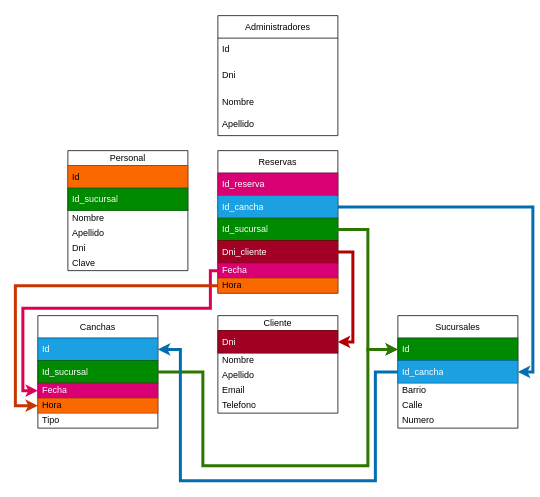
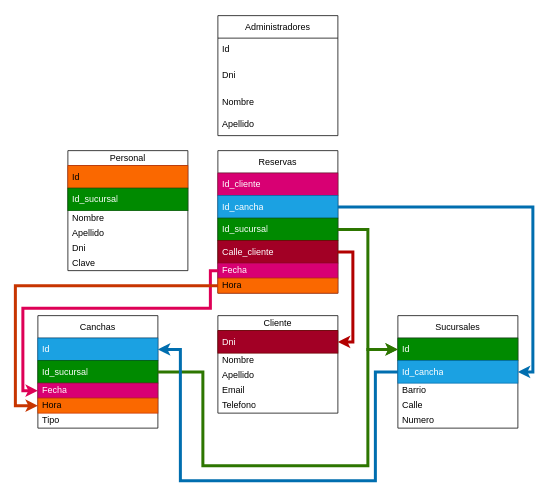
  <mxCell id="0" />
  <mxCell id="1" parent="0" />
  <mxCell id="2" value="Sucursales" style="swimlane;fontStyle=0;childLayout=stackLayout;horizontal=1;startSize=30;horizontalStack=0;resizeParent=1;resizeParentMax=0;resizeLast=0;collapsible=1;marginBottom=0;whiteSpace=wrap;html=1;" vertex="1" parent="1"><mxGeometry x="530" y="420" width="160" height="150" as="geometry"><mxRectangle x="490" y="150" width="100" height="30" as="alternateBounds" /></mxGeometry></mxCell>
  <mxCell id="3" value="Id" style="text;strokeColor=#005700;fillColor=#008a00;align=left;verticalAlign=middle;spacingLeft=4;spacingRight=4;overflow=hidden;points=[[0,0.5],[1,0.5]];portConstraint=eastwest;rotatable=0;whiteSpace=wrap;html=1;fontColor=#ffffff;" vertex="1" parent="2"><mxGeometry y="30" width="160" height="30" as="geometry" /></mxCell>
  <mxCell id="4" value="Id_cancha" style="text;strokeColor=#006EAF;fillColor=#1ba1e2;align=left;verticalAlign=middle;spacingLeft=4;spacingRight=4;overflow=hidden;points=[[0,0.5],[1,0.5]];portConstraint=eastwest;rotatable=0;whiteSpace=wrap;html=1;fontColor=#ffffff;" vertex="1" parent="2"><mxGeometry y="60" width="160" height="30" as="geometry" /></mxCell>
  <mxCell id="5" value="Barrio" style="text;strokeColor=none;fillColor=none;align=left;verticalAlign=middle;spacingLeft=4;spacingRight=4;overflow=hidden;points=[[0,0.5],[1,0.5]];portConstraint=eastwest;rotatable=0;whiteSpace=wrap;html=1;" vertex="1" parent="2"><mxGeometry y="90" width="160" height="20" as="geometry" /></mxCell>
  <mxCell id="6" value="Calle" style="text;strokeColor=none;fillColor=none;align=left;verticalAlign=middle;spacingLeft=4;spacingRight=4;overflow=hidden;points=[[0,0.5],[1,0.5]];portConstraint=eastwest;rotatable=0;whiteSpace=wrap;html=1;" vertex="1" parent="2"><mxGeometry y="110" width="160" height="20" as="geometry" /></mxCell>
  <mxCell id="7" value="Numero" style="text;strokeColor=none;fillColor=none;align=left;verticalAlign=middle;spacingLeft=4;spacingRight=4;overflow=hidden;points=[[0,0.5],[1,0.5]];portConstraint=eastwest;rotatable=0;whiteSpace=wrap;html=1;" vertex="1" parent="2"><mxGeometry y="130" width="160" height="20" as="geometry" /></mxCell>
  <mxCell id="8" value="Personal" style="swimlane;fontStyle=0;childLayout=stackLayout;horizontal=1;startSize=20;horizontalStack=0;resizeParent=1;resizeParentMax=0;resizeLast=0;collapsible=1;marginBottom=0;whiteSpace=wrap;html=1;" vertex="1" parent="1"><mxGeometry x="90" y="200" width="160" height="160" as="geometry" /></mxCell>
  <mxCell id="9" value="Id" style="text;strokeColor=#C73500;fillColor=#fa6800;align=left;verticalAlign=middle;spacingLeft=4;spacingRight=4;overflow=hidden;points=[[0,0.5],[1,0.5]];portConstraint=eastwest;rotatable=0;whiteSpace=wrap;html=1;fontColor=#000000;" vertex="1" parent="8"><mxGeometry y="20" width="160" height="30" as="geometry" /></mxCell>
  <mxCell id="10" value="Id_sucursal" style="text;strokeColor=#005700;fillColor=#008a00;align=left;verticalAlign=middle;spacingLeft=4;spacingRight=4;overflow=hidden;points=[[0,0.5],[1,0.5]];portConstraint=eastwest;rotatable=0;whiteSpace=wrap;html=1;fontColor=#ffffff;" vertex="1" parent="8"><mxGeometry y="50" width="160" height="30" as="geometry" /></mxCell>
  <mxCell id="11" value="Nombre" style="text;strokeColor=none;fillColor=none;align=left;verticalAlign=middle;spacingLeft=4;spacingRight=4;overflow=hidden;points=[[0,0.5],[1,0.5]];portConstraint=eastwest;rotatable=0;whiteSpace=wrap;html=1;" vertex="1" parent="8"><mxGeometry y="80" width="160" height="20" as="geometry" /></mxCell>
  <mxCell id="12" value="Apellido" style="text;strokeColor=none;fillColor=none;align=left;verticalAlign=middle;spacingLeft=4;spacingRight=4;overflow=hidden;points=[[0,0.5],[1,0.5]];portConstraint=eastwest;rotatable=0;whiteSpace=wrap;html=1;" vertex="1" parent="8"><mxGeometry y="100" width="160" height="20" as="geometry" /></mxCell>
  <mxCell id="13" value="Dni" style="text;strokeColor=none;fillColor=none;align=left;verticalAlign=middle;spacingLeft=4;spacingRight=4;overflow=hidden;points=[[0,0.5],[1,0.5]];portConstraint=eastwest;rotatable=0;whiteSpace=wrap;html=1;" vertex="1" parent="8"><mxGeometry y="120" width="160" height="20" as="geometry" /></mxCell>
  <mxCell id="14" value="Clave" style="text;strokeColor=none;fillColor=none;align=left;verticalAlign=middle;spacingLeft=4;spacingRight=4;overflow=hidden;points=[[0,0.5],[1,0.5]];portConstraint=eastwest;rotatable=0;whiteSpace=wrap;html=1;" vertex="1" parent="8"><mxGeometry y="140" width="160" height="20" as="geometry" /></mxCell>
  <mxCell id="15" value="Canchas" style="swimlane;fontStyle=0;childLayout=stackLayout;horizontal=1;startSize=30;horizontalStack=0;resizeParent=1;resizeParentMax=0;resizeLast=0;collapsible=1;marginBottom=0;whiteSpace=wrap;html=1;" vertex="1" parent="1"><mxGeometry x="50" y="420" width="160" height="150" as="geometry" /></mxCell>
  <mxCell id="16" value="Id" style="text;strokeColor=#006EAF;fillColor=#1ba1e2;align=left;verticalAlign=middle;spacingLeft=4;spacingRight=4;overflow=hidden;points=[[0,0.5],[1,0.5]];portConstraint=eastwest;rotatable=0;whiteSpace=wrap;html=1;fontColor=#ffffff;" vertex="1" parent="15"><mxGeometry y="30" width="160" height="30" as="geometry" /></mxCell>
  <mxCell id="17" value="Id_sucursal" style="text;strokeColor=#005700;fillColor=#008a00;align=left;verticalAlign=middle;spacingLeft=4;spacingRight=4;overflow=hidden;points=[[0,0.5],[1,0.5]];portConstraint=eastwest;rotatable=0;whiteSpace=wrap;html=1;fontColor=#ffffff;" vertex="1" parent="15"><mxGeometry y="60" width="160" height="30" as="geometry" /></mxCell>
  <mxCell id="18" value="Fecha" style="text;strokeColor=#A50040;fillColor=#d80073;align=left;verticalAlign=middle;spacingLeft=4;spacingRight=4;overflow=hidden;points=[[0,0.5],[1,0.5]];portConstraint=eastwest;rotatable=0;whiteSpace=wrap;html=1;fontColor=#ffffff;" vertex="1" parent="15"><mxGeometry y="90" width="160" height="20" as="geometry" /></mxCell>
  <mxCell id="19" value="Hora" style="text;strokeColor=#C73500;fillColor=#fa6800;align=left;verticalAlign=middle;spacingLeft=4;spacingRight=4;overflow=hidden;points=[[0,0.5],[1,0.5]];portConstraint=eastwest;rotatable=0;whiteSpace=wrap;html=1;fontColor=#000000;" vertex="1" parent="15"><mxGeometry y="110" width="160" height="20" as="geometry" /></mxCell>
  <mxCell id="20" value="Tipo" style="text;strokeColor=none;fillColor=none;align=left;verticalAlign=middle;spacingLeft=4;spacingRight=4;overflow=hidden;points=[[0,0.5],[1,0.5]];portConstraint=eastwest;rotatable=0;whiteSpace=wrap;html=1;" vertex="1" parent="15"><mxGeometry y="130" width="160" height="20" as="geometry" /></mxCell>
  <mxCell id="21" value="Reservas" style="swimlane;fontStyle=0;childLayout=stackLayout;horizontal=1;startSize=30;horizontalStack=0;resizeParent=1;resizeParentMax=0;resizeLast=0;collapsible=1;marginBottom=0;whiteSpace=wrap;html=1;" vertex="1" parent="1"><mxGeometry x="290" y="200" width="160" height="190" as="geometry" /></mxCell>
- <mxCell id="22" value="Id_reserva" style="text;strokeColor=#A50040;fillColor=#d80073;align=left;verticalAlign=middle;spacingLeft=4;spacingRight=4;overflow=hidden;points=[[0,0.5],[1,0.5]];portConstraint=eastwest;rotatable=0;whiteSpace=wrap;html=1;fontColor=#ffffff;" vertex="1" parent="21"><mxGeometry y="30" width="160" height="30" as="geometry" /></mxCell>
+ <mxCell id="22" value="Id_cliente" style="text;strokeColor=#A50040;fillColor=#d80073;align=left;verticalAlign=middle;spacingLeft=4;spacingRight=4;overflow=hidden;points=[[0,0.5],[1,0.5]];portConstraint=eastwest;rotatable=0;whiteSpace=wrap;html=1;fontColor=#ffffff;" vertex="1" parent="21"><mxGeometry y="30" width="160" height="30" as="geometry" /></mxCell>
  <mxCell id="23" value="Id_cancha" style="text;strokeColor=#006EAF;fillColor=#1ba1e2;align=left;verticalAlign=middle;spacingLeft=4;spacingRight=4;overflow=hidden;points=[[0,0.5],[1,0.5]];portConstraint=eastwest;rotatable=0;whiteSpace=wrap;html=1;fontColor=#ffffff;" vertex="1" parent="21"><mxGeometry y="60" width="160" height="30" as="geometry" /></mxCell>
  <mxCell id="24" value="Id_sucursal" style="text;strokeColor=#005700;fillColor=#008a00;align=left;verticalAlign=middle;spacingLeft=4;spacingRight=4;overflow=hidden;points=[[0,0.5],[1,0.5]];portConstraint=eastwest;rotatable=0;whiteSpace=wrap;html=1;fontColor=#ffffff;" vertex="1" parent="21"><mxGeometry y="90" width="160" height="30" as="geometry" /></mxCell>
- <mxCell id="25" value="Dni_cliente" style="text;strokeColor=#6F0000;fillColor=#a20025;align=left;verticalAlign=middle;spacingLeft=4;spacingRight=4;overflow=hidden;points=[[0,0.5],[1,0.5]];portConstraint=eastwest;rotatable=0;whiteSpace=wrap;html=1;fontColor=#ffffff;" vertex="1" parent="21"><mxGeometry y="120" width="160" height="30" as="geometry" /></mxCell>
+ <mxCell id="25" value="Calle_cliente" style="text;strokeColor=#6F0000;fillColor=#a20025;align=left;verticalAlign=middle;spacingLeft=4;spacingRight=4;overflow=hidden;points=[[0,0.5],[1,0.5]];portConstraint=eastwest;rotatable=0;whiteSpace=wrap;html=1;fontColor=#ffffff;" vertex="1" parent="21"><mxGeometry y="120" width="160" height="30" as="geometry" /></mxCell>
  <mxCell id="26" value="Fecha" style="text;strokeColor=#A50040;fillColor=#d80073;align=left;verticalAlign=middle;spacingLeft=4;spacingRight=4;overflow=hidden;points=[[0,0.5],[1,0.5]];portConstraint=eastwest;rotatable=0;whiteSpace=wrap;html=1;fontColor=#ffffff;" vertex="1" parent="21"><mxGeometry y="150" width="160" height="20" as="geometry" /></mxCell>
  <mxCell id="27" value="Hora" style="text;strokeColor=#C73500;fillColor=#fa6800;align=left;verticalAlign=middle;spacingLeft=4;spacingRight=4;overflow=hidden;points=[[0,0.5],[1,0.5]];portConstraint=eastwest;rotatable=0;whiteSpace=wrap;html=1;fontColor=#000000;" vertex="1" parent="21"><mxGeometry y="170" width="160" height="20" as="geometry" /></mxCell>
  <mxCell id="28" value="Cliente" style="swimlane;fontStyle=0;childLayout=stackLayout;horizontal=1;startSize=20;horizontalStack=0;resizeParent=1;resizeParentMax=0;resizeLast=0;collapsible=1;marginBottom=0;whiteSpace=wrap;html=1;" vertex="1" parent="1"><mxGeometry x="290" y="420" width="160" height="130" as="geometry" /></mxCell>
  <mxCell id="29" value="Dni" style="text;strokeColor=#6F0000;fillColor=#a20025;align=left;verticalAlign=middle;spacingLeft=4;spacingRight=4;overflow=hidden;points=[[0,0.5],[1,0.5]];portConstraint=eastwest;rotatable=0;whiteSpace=wrap;html=1;fontColor=#ffffff;" vertex="1" parent="28"><mxGeometry y="20" width="160" height="30" as="geometry" /></mxCell>
  <mxCell id="30" value="Nombre" style="text;strokeColor=none;fillColor=none;align=left;verticalAlign=middle;spacingLeft=4;spacingRight=4;overflow=hidden;points=[[0,0.5],[1,0.5]];portConstraint=eastwest;rotatable=0;whiteSpace=wrap;html=1;" vertex="1" parent="28"><mxGeometry y="50" width="160" height="20" as="geometry" /></mxCell>
  <mxCell id="31" value="Apellido&lt;span style=&quot;color: rgba(0, 0, 0, 0); font-family: monospace; font-size: 0px; text-wrap: nowrap;&quot;&gt;%3CmxGraphModel%3E%3Croot%3E%3CmxCell%20id%3D%220%22%2F%3E%3CmxCell%20id%3D%221%22%20parent%3D%220%22%2F%3E%3CmxCell%20id%3D%222%22%20value%3D%22Calle%22%20style%3D%22text%3BstrokeColor%3Dnone%3BfillColor%3Dnone%3Balign%3Dleft%3BverticalAlign%3Dmiddle%3BspacingLeft%3D4%3BspacingRight%3D4%3Boverflow%3Dhidden%3Bpoints%3D%5B%5B0%2C0.5%5D%2C%5B1%2C0.5%5D%5D%3BportConstraint%3Deastwest%3Brotatable%3D0%3BwhiteSpace%3Dwrap%3Bhtml%3D1%3B%22%20vertex%3D%221%22%20parent%3D%221%22%3E%3CmxGeometry%20x%3D%22440%22%20y%3D%22180%22%20width%3D%22160%22%20height%3D%2230%22%20as%3D%22geometry%22%2F%3E%3C%2FmxCell%3E%3C%2Froot%3E%3C%2FmxGraphModel%3E&lt;/span&gt;" style="text;strokeColor=none;fillColor=none;align=left;verticalAlign=middle;spacingLeft=4;spacingRight=4;overflow=hidden;points=[[0,0.5],[1,0.5]];portConstraint=eastwest;rotatable=0;whiteSpace=wrap;html=1;" vertex="1" parent="28"><mxGeometry y="70" width="160" height="20" as="geometry" /></mxCell>
  <mxCell id="32" value="Email" style="text;strokeColor=none;fillColor=none;align=left;verticalAlign=middle;spacingLeft=4;spacingRight=4;overflow=hidden;points=[[0,0.5],[1,0.5]];portConstraint=eastwest;rotatable=0;whiteSpace=wrap;html=1;" vertex="1" parent="28"><mxGeometry y="90" width="160" height="20" as="geometry" /></mxCell>
  <mxCell id="33" value="Telefono" style="text;strokeColor=none;fillColor=none;align=left;verticalAlign=middle;spacingLeft=4;spacingRight=4;overflow=hidden;points=[[0,0.5],[1,0.5]];portConstraint=eastwest;rotatable=0;whiteSpace=wrap;html=1;" vertex="1" parent="28"><mxGeometry y="110" width="160" height="20" as="geometry" /></mxCell>
  <mxCell id="34" value="Administradores" style="swimlane;fontStyle=0;childLayout=stackLayout;horizontal=1;startSize=30;horizontalStack=0;resizeParent=1;resizeParentMax=0;resizeLast=0;collapsible=1;marginBottom=0;whiteSpace=wrap;html=1;" vertex="1" parent="1"><mxGeometry x="290" y="20" width="160" height="160" as="geometry" /></mxCell>
  <mxCell id="35" value="Id" style="text;strokeColor=none;fillColor=none;align=left;verticalAlign=middle;spacingLeft=4;spacingRight=4;overflow=hidden;points=[[0,0.5],[1,0.5]];portConstraint=eastwest;rotatable=0;whiteSpace=wrap;html=1;" vertex="1" parent="34"><mxGeometry y="30" width="160" height="30" as="geometry" /></mxCell>
  <mxCell id="36" value="Dni" style="text;strokeColor=none;fillColor=none;align=left;verticalAlign=middle;spacingLeft=4;spacingRight=4;overflow=hidden;points=[[0,0.5],[1,0.5]];portConstraint=eastwest;rotatable=0;whiteSpace=wrap;html=1;" vertex="1" parent="34"><mxGeometry y="60" width="160" height="40" as="geometry" /></mxCell>
  <mxCell id="37" value="Nombre" style="text;strokeColor=none;fillColor=none;align=left;verticalAlign=middle;spacingLeft=4;spacingRight=4;overflow=hidden;points=[[0,0.5],[1,0.5]];portConstraint=eastwest;rotatable=0;whiteSpace=wrap;html=1;" vertex="1" parent="34"><mxGeometry y="100" width="160" height="30" as="geometry" /></mxCell>
  <mxCell id="38" value="Apellido" style="text;strokeColor=none;fillColor=none;align=left;verticalAlign=middle;spacingLeft=4;spacingRight=4;overflow=hidden;points=[[0,0.5],[1,0.5]];portConstraint=eastwest;rotatable=0;whiteSpace=wrap;html=1;" vertex="1" parent="34"><mxGeometry y="130" width="160" height="30" as="geometry" /></mxCell>
  <mxCell id="39" style="edgeStyle=orthogonalEdgeStyle;rounded=0;orthogonalLoop=1;jettySize=auto;html=1;entryX=1;entryY=0.5;entryDx=0;entryDy=0;fillColor=#e51400;strokeColor=#B20000;strokeWidth=4;endSize=4;" edge="1" parent="1" source="25" target="29"><mxGeometry relative="1" as="geometry"><Array as="points"><mxPoint x="470" y="335" /><mxPoint x="470" y="455" /></Array></mxGeometry></mxCell>
  <mxCell id="40" style="edgeStyle=orthogonalEdgeStyle;rounded=0;orthogonalLoop=1;jettySize=auto;html=1;fillColor=#60a917;strokeColor=#2D7600;strokeWidth=4;endSize=4;" edge="1" parent="1" source="24" target="3"><mxGeometry relative="1" as="geometry" /></mxCell>
  <mxCell id="41" style="edgeStyle=orthogonalEdgeStyle;rounded=0;orthogonalLoop=1;jettySize=auto;html=1;entryX=1;entryY=0.5;entryDx=0;entryDy=0;fillColor=#1ba1e2;strokeColor=#006EAF;strokeWidth=4;endSize=4;" edge="1" parent="1" source="23" target="4"><mxGeometry relative="1" as="geometry" /></mxCell>
  <mxCell id="42" style="edgeStyle=orthogonalEdgeStyle;rounded=0;orthogonalLoop=1;jettySize=auto;html=1;entryX=0;entryY=0.5;entryDx=0;entryDy=0;fillColor=#60a917;strokeColor=#2D7600;strokeWidth=4;endSize=4;" edge="1" parent="1" source="17" target="3"><mxGeometry relative="1" as="geometry"><Array as="points"><mxPoint x="270" y="495" /><mxPoint x="270" y="620" /><mxPoint x="490" y="620" /><mxPoint x="490" y="465" /></Array></mxGeometry></mxCell>
  <mxCell id="43" style="edgeStyle=orthogonalEdgeStyle;rounded=0;orthogonalLoop=1;jettySize=auto;html=1;entryX=1;entryY=0.5;entryDx=0;entryDy=0;strokeWidth=4;endSize=4;fillColor=#1ba1e2;strokeColor=#006EAF;" edge="1" parent="1" source="4" target="16"><mxGeometry relative="1" as="geometry"><Array as="points"><mxPoint x="500" y="495" /><mxPoint x="500" y="640" /><mxPoint x="240" y="640" /><mxPoint x="240" y="465" /></Array></mxGeometry></mxCell>
  <mxCell id="44" style="edgeStyle=orthogonalEdgeStyle;rounded=0;orthogonalLoop=1;jettySize=auto;html=1;entryX=0;entryY=0.5;entryDx=0;entryDy=0;fillColor=#d80073;strokeColor=#DE0056;strokeWidth=4;endSize=4;" edge="1" parent="1" source="26" target="18"><mxGeometry relative="1" as="geometry"><Array as="points"><mxPoint x="280" y="360" /><mxPoint x="280" y="410" /><mxPoint x="30" y="410" /><mxPoint x="30" y="520" /></Array></mxGeometry></mxCell>
  <mxCell id="45" style="edgeStyle=orthogonalEdgeStyle;rounded=0;orthogonalLoop=1;jettySize=auto;html=1;fillColor=#fa6800;strokeColor=#C73500;strokeWidth=4;endSize=4;" edge="1" parent="1" source="27" target="19"><mxGeometry relative="1" as="geometry"><Array as="points"><mxPoint x="20" y="380" /><mxPoint x="20" y="540" /></Array></mxGeometry></mxCell>
